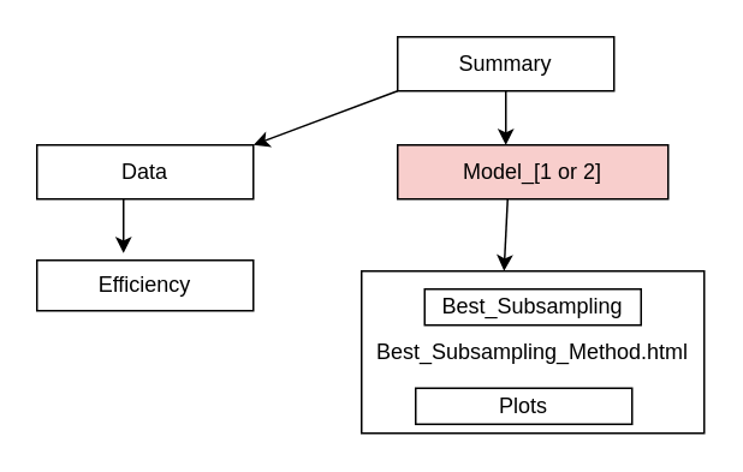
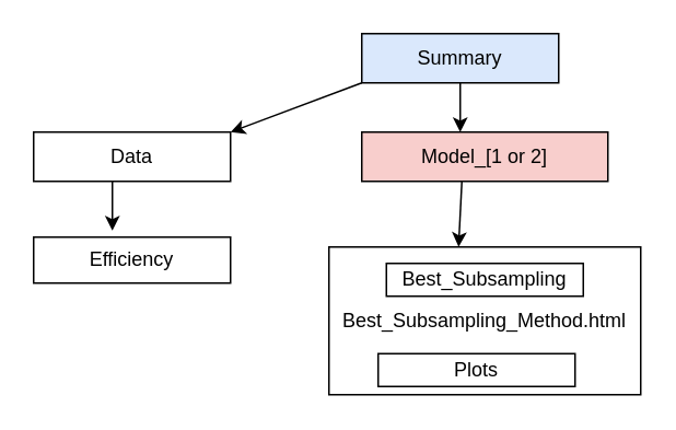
  <mxCell id="0" />
  <mxCell id="1" parent="0" />
  <mxCell id="2" value="Best_Subsampling_Method.html" style="rounded=0;whiteSpace=wrap;html=1;" parent="1" vertex="1"><mxGeometry x="200" y="150" width="190" height="90" as="geometry" /></mxCell>
- <mxCell id="3" value="Summary" style="rounded=0;whiteSpace=wrap;html=1;" parent="1" vertex="1"><mxGeometry x="220" y="20" width="120" height="30" as="geometry" /></mxCell>
+ <mxCell id="3" value="Summary" style="rounded=0;whiteSpace=wrap;html=1;fillColor=#dae8fc;" parent="1" vertex="1"><mxGeometry x="220" y="20" width="120" height="30" as="geometry" /></mxCell>
  <mxCell id="4" value="Model_[1 or 2]" style="rounded=0;whiteSpace=wrap;html=1;fillColor=#f8cecc;" parent="1" vertex="1"><mxGeometry x="220" y="80" width="150" height="30" as="geometry" /></mxCell>
  <mxCell id="5" value="Best_Subsampling" style="rounded=0;whiteSpace=wrap;html=1;" parent="1" vertex="1"><mxGeometry x="235" y="160" width="120" height="20" as="geometry" /></mxCell>
  <mxCell id="6" value="Plots" style="rounded=0;whiteSpace=wrap;html=1;" parent="1" vertex="1"><mxGeometry x="230" y="215" width="120" height="20" as="geometry" /></mxCell>
  <mxCell id="7" value="Data" style="rounded=0;whiteSpace=wrap;html=1;" parent="1" vertex="1"><mxGeometry x="20" y="80" width="120" height="30" as="geometry" /></mxCell>
  <mxCell id="8" value="Efficiency" style="rounded=0;whiteSpace=wrap;html=1;" parent="1" vertex="1"><mxGeometry x="20" y="144" width="120" height="28" as="geometry" /></mxCell>
  <mxCell id="9" value="" style="endArrow=classic;html=1;" parent="1" edge="1"><mxGeometry width="50" height="50" relative="1" as="geometry"><mxPoint x="280" y="50" as="sourcePoint" /><mxPoint x="280" y="80" as="targetPoint" /></mxGeometry></mxCell>
  <mxCell id="10" value="" style="endArrow=classic;html=1;" parent="1" edge="1"><mxGeometry width="50" height="50" relative="1" as="geometry"><mxPoint x="281" y="110" as="sourcePoint" /><mxPoint x="279" y="150" as="targetPoint" /></mxGeometry></mxCell>
  <mxCell id="11" value="" style="endArrow=classic;html=1;" parent="1" edge="1"><mxGeometry width="50" height="50" relative="1" as="geometry"><mxPoint x="68" y="110" as="sourcePoint" /><mxPoint x="68" y="140" as="targetPoint" /></mxGeometry></mxCell>
  <mxCell id="12" value="" style="endArrow=classic;html=1;entryX=1;entryY=0;entryDx=0;entryDy=0;exitX=0;exitY=1;exitDx=0;exitDy=0;" parent="1" target="7" edge="1"><mxGeometry width="50" height="50" relative="1" as="geometry"><mxPoint x="220" y="50" as="sourcePoint" /><mxPoint x="560" y="50" as="targetPoint" /></mxGeometry></mxCell>
